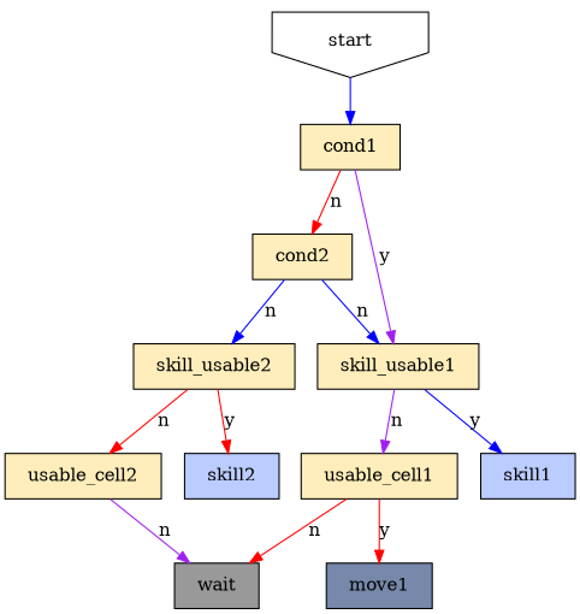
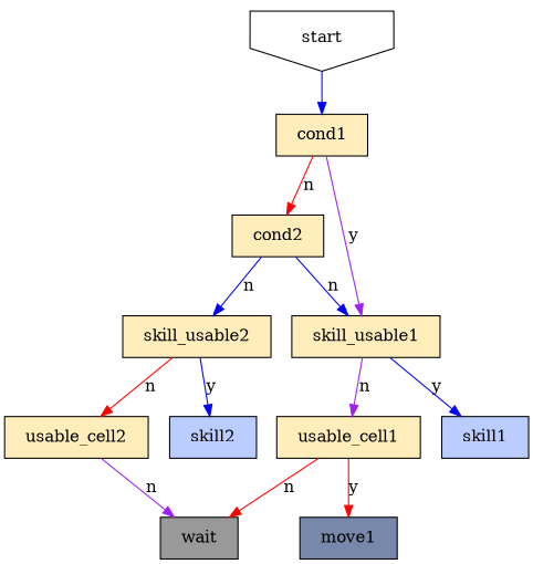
  digraph {
    concentrate=true
    fixedsize=true
    node [margin="0.25,0.125" shape=rect fillcolor="#FFEEBB" style=filled]
    edge [color=blue]
    start [shape=invhouse fillcolor="" style=""]
    cond1
    cond2
    skill_usable1
    skill_usable2
    usable_cell1
    skill1 [fillcolor="#BBCCFF"]
    usable_cell2
    skill2 [fillcolor="#BBCCFF"]
    move1 [fillcolor="#7788aa"]
    wait [fillcolor="#999999"]
    start -> cond1
    cond1 -> cond2 [color=red label=n]
    cond1 -> skill_usable1 [color=purple label=y]
    cond2 -> skill_usable1 [label=n]
    cond2 -> skill_usable2 [label=n]
    skill_usable1 -> usable_cell1 [color=purple label=n]
    skill_usable1 -> skill1 [label=y]
    skill_usable2 -> usable_cell2 [color=red label=n]
-   skill_usable2 -> skill2 [color=red label=y]
+   skill_usable2 -> skill2 [label=y]
    usable_cell1 -> move1 [color=red label=y]
    usable_cell1 -> wait [color=red label=n]
    usable_cell2 -> wait [color=purple label=n]
  }
